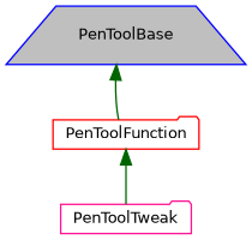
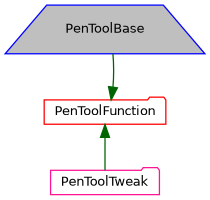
  digraph {
    fontname="DejaVu Sans"
    node [fillcolor=white fontname="DejaVu Sans" fontsize=10 shape=folder style=filled]
    edge [color=darkgreen dir=back fontname="DejaVu Sans" fontsize=10 labelfontname=Helvetica labelfontsize=10 style=solid]
    n1 [color=blue fillcolor=grey75 fontcolor=black height=0.2 label=PenToolBase shape=trapezium width=0.4]
    n2 [color=red height=0.2 label=PenToolFunction width=0.4]
    n3 [color=deeppink height=0.2 label=PenToolTweak width=0.4]
-   n1 -> n2
+   n2 -> n1
    n2 -> n3
  }
